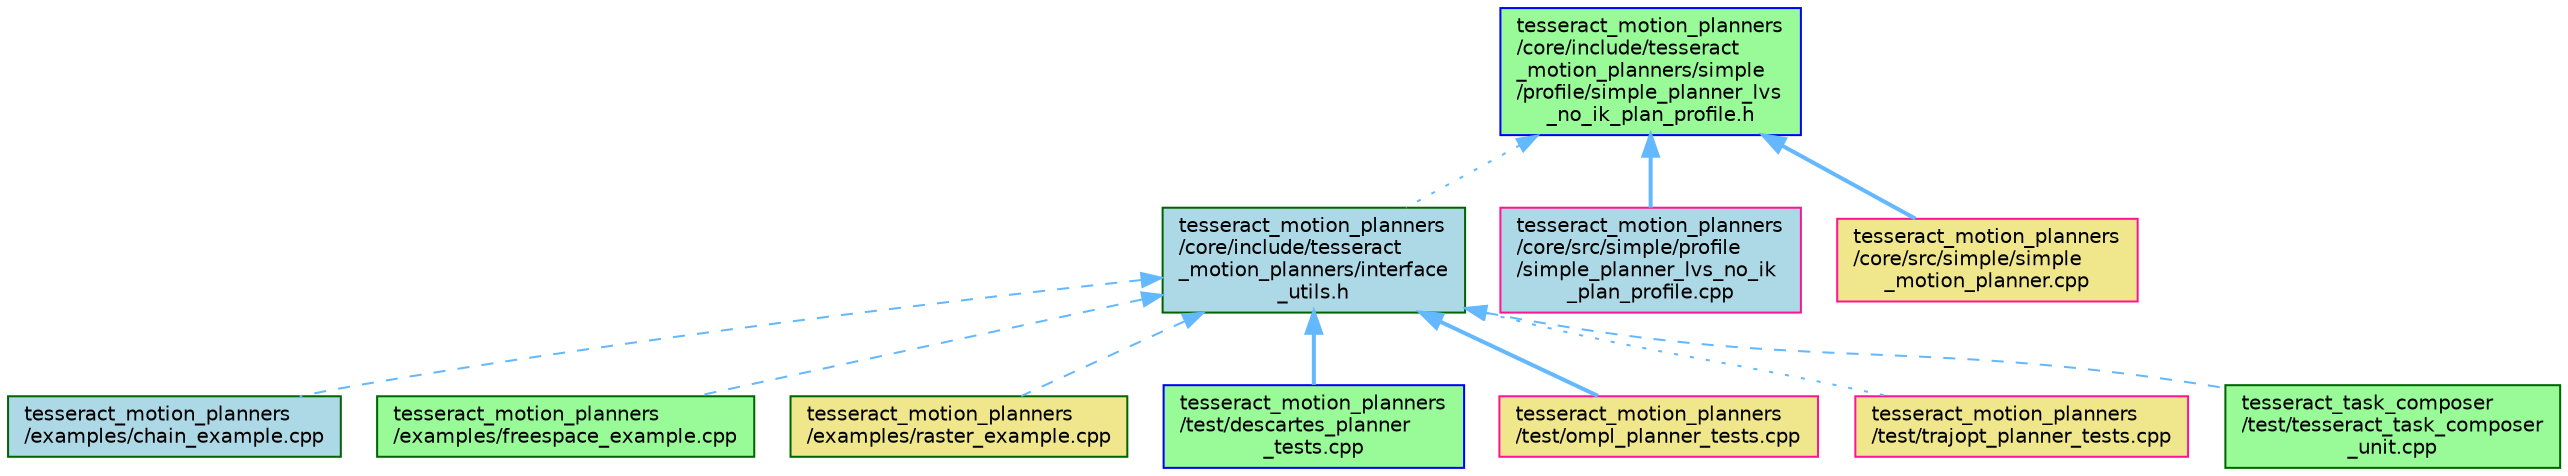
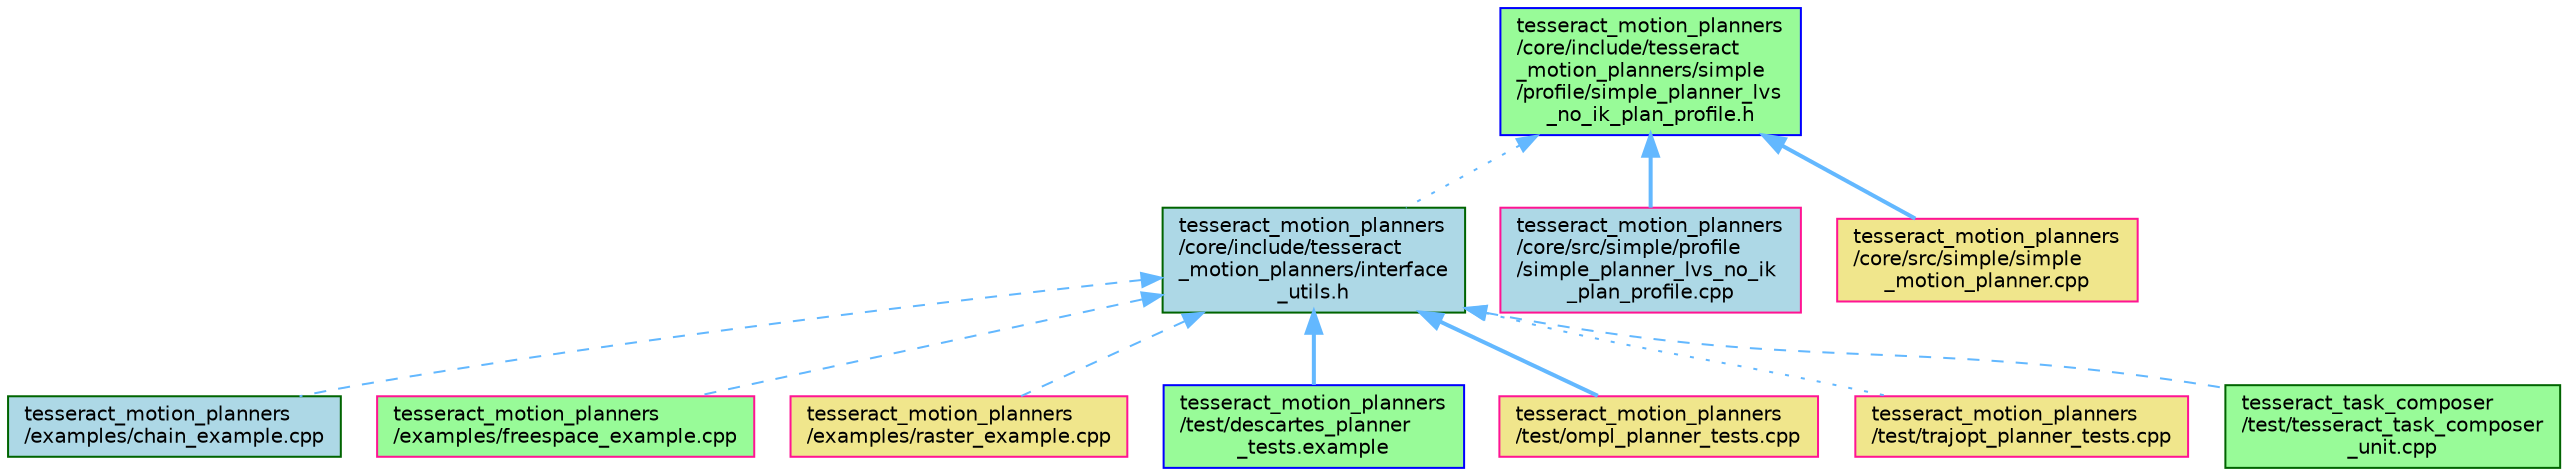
  digraph {
    node [color=deeppink fillcolor=palegreen fontname=Helvetica fontsize=10 shape=box style=filled]
    edge [color=steelblue1 dir=back fontname=Helvetica fontsize=10 labelfontname=Helvetica labelfontsize=10 style=bold]
    n1 [color=blue fontcolor=black height=0.2 label="tesseract_motion_planners\l/core/include/tesseract\l_motion_planners/simple\l/profile/simple_planner_lvs\l_no_ik_plan_profile.h" width=0.4]
    n2 [color=darkgreen fillcolor=lightblue height=0.2 label="tesseract_motion_planners\l/core/include/tesseract\l_motion_planners/interface\l_utils.h" width=0.4]
    n3 [fillcolor=lightblue height=0.2 label="tesseract_motion_planners\l/core/src/simple/profile\l/simple_planner_lvs_no_ik\l_plan_profile.cpp" width=0.4]
    n4 [fillcolor=khaki height=0.2 label="tesseract_motion_planners\l/core/src/simple/simple\l_motion_planner.cpp" width=0.4]
    n5 [color=darkgreen fillcolor=lightblue height=0.2 label="tesseract_motion_planners\l/examples/chain_example.cpp" width=0.4]
-   n6 [color=darkgreen height=0.2 label="tesseract_motion_planners\l/examples/freespace_example.cpp" width=0.4]
-   n7 [color=darkgreen fillcolor=khaki height=0.2 label="tesseract_motion_planners\l/examples/raster_example.cpp" width=0.4]
-   n8 [color=blue height=0.2 label="tesseract_motion_planners\l/test/descartes_planner\l_tests.cpp" width=0.4]
+   n6 [height=0.2 label="tesseract_motion_planners\l/examples/freespace_example.cpp" width=0.4]
+   n7 [fillcolor=khaki height=0.2 label="tesseract_motion_planners\l/examples/raster_example.cpp" width=0.4]
+   n8 [color=blue height=0.2 label="tesseract_motion_planners\l/test/descartes_planner\l_tests.example" width=0.4]
    n9 [fillcolor=khaki height=0.2 label="tesseract_motion_planners\l/test/ompl_planner_tests.cpp" width=0.4]
    n10 [fillcolor=khaki height=0.2 label="tesseract_motion_planners\l/test/trajopt_planner_tests.cpp" width=0.4]
    n11 [color=darkgreen height=0.2 label="tesseract_task_composer\l/test/tesseract_task_composer\l_unit.cpp" width=0.4]
    n1 -> n2 [style=dotted]
    n1 -> n3
    n1 -> n4
    n2 -> n5 [style=dashed]
    n2 -> n6 [style=dashed]
    n2 -> n7 [style=dashed]
    n2 -> n8
    n2 -> n9
    n2 -> n10 [style=dotted]
    n2 -> n11 [style=dashed]
  }
